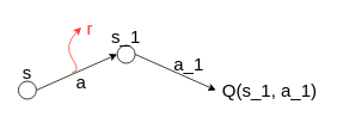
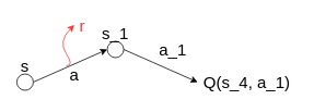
  <mxCell id="0" />
  <mxCell id="1" parent="0" />
  <mxCell id="2" value="" style="endArrow=classic;html=1;" edge="1" parent="1"><mxGeometry width="50" height="50" relative="1" as="geometry"><mxPoint x="40" y="100" as="sourcePoint" /><mxPoint x="130" y="60" as="targetPoint" /></mxGeometry></mxCell>
  <mxCell id="3" value="" style="ellipse;whiteSpace=wrap;html=1;aspect=fixed;" vertex="1" parent="1"><mxGeometry x="20" y="90" width="20" height="20" as="geometry" /></mxCell>
  <mxCell id="4" value="" style="ellipse;whiteSpace=wrap;html=1;aspect=fixed;" vertex="1" parent="1"><mxGeometry x="130" y="50" width="20" height="20" as="geometry" /></mxCell>
  <mxCell id="5" value="" style="endArrow=classic;html=1;" edge="1" parent="1"><mxGeometry width="50" height="50" relative="1" as="geometry"><mxPoint x="150" y="60" as="sourcePoint" /><mxPoint x="240" y="100" as="targetPoint" /></mxGeometry></mxCell>
  <mxCell id="6" value="&lt;font style=&quot;font-size: 20px&quot;&gt;s_1&lt;/font&gt;&lt;span style=&quot;color: rgba(0 , 0 , 0 , 0) ; font-family: monospace ; font-size: 0px ; white-space: nowrap&quot;&gt;%3CmxGraphModel%3E%3Croot%3E%3CmxCell%20id%3D%220%22%2F%3E%3CmxCell%20id%3D%221%22%20parent%3D%220%22%2F%3E%3CmxCell%20id%3D%222%22%20value%3D%22%26lt%3Bfont%20style%3D%26quot%3Bfont-size%3A%2020px%26quot%3B%26gt%3Bs%26lt%3B%2Ffont%26gt%3B%22%20style%3D%22text%3Bhtml%3D1%3BstrokeColor%3Dnone%3BfillColor%3Dnone%3Balign%3Dcenter%3BverticalAlign%3Dmiddle%3BwhiteSpace%3Dwrap%3Brounded%3D0%3B%22%20vertex%3D%221%22%20parent%3D%221%22%3E%3CmxGeometry%20x%3D%22300%22%20y%3D%22170%22%20width%3D%2240%22%20height%3D%2220%22%20as%3D%22geometry%22%2F%3E%3C%2FmxCell%3E%3C%2Froot%3E%3C%2FmxGraphModel%2&lt;/span&gt;" style="text;html=1;strokeColor=none;fillColor=none;align=center;verticalAlign=middle;whiteSpace=wrap;rounded=0;" vertex="1" parent="1"><mxGeometry x="125" y="30" width="30" height="20" as="geometry" /></mxCell>
  <mxCell id="7" value="&lt;font style=&quot;font-size: 20px&quot;&gt;s&lt;/font&gt;&lt;span style=&quot;color: rgba(0 , 0 , 0 , 0) ; font-family: monospace ; font-size: 0px ; white-space: nowrap&quot;&gt;%3CmxGraphModel%3E%3Croot%3E%3CmxCell%20id%3D%220%22%2F%3E%3CmxCell%20id%3D%221%22%20parent%3D%220%22%2F%3E%3CmxCell%20id%3D%222%22%20value%3D%22%26lt%3Bfont%20style%3D%26quot%3Bfont-size%3A%2020px%26quot%3B%26gt%3Bs%26lt%3B%2Ffont%26gt%3B%22%20style%3D%22text%3Bhtml%3D1%3BstrokeColor%3Dnone%3BfillColor%3Dnone%3Balign%3Dcenter%3BverticalAlign%3Dmiddle%3BwhiteSpace%3Dwrap%3Brounded%3D0%3B%22%20vertex%3D%221%22%20parent%3D%221%22%3E%3CmxGeometry%20x%3D%22300%22%20y%3D%22170%22%20width%3D%2240%22%20height%3D%2220%22%20as%3D%22geometry%22%2F%3E%3C%2FmxCell%3E%3C%2Froot%3E%3C%2FmxGraphMo&lt;/span&gt;" style="text;html=1;strokeColor=none;fillColor=none;align=center;verticalAlign=middle;whiteSpace=wrap;rounded=0;" vertex="1" parent="1"><mxGeometry x="20" y="70" width="20" height="20" as="geometry" /></mxCell>
  <mxCell id="8" value="&lt;span style=&quot;font-size: 20px&quot;&gt;a&lt;/span&gt;" style="text;html=1;strokeColor=none;fillColor=none;align=center;verticalAlign=middle;whiteSpace=wrap;rounded=0;" vertex="1" parent="1"><mxGeometry x="80" y="80" width="20" height="20" as="geometry" /></mxCell>
  <mxCell id="9" value="" style="curved=1;endArrow=classic;html=1;strokeColor=#FF3333;" edge="1" parent="1"><mxGeometry width="50" height="50" relative="1" as="geometry"><mxPoint x="80" y="80" as="sourcePoint" /><mxPoint x="90" y="30" as="targetPoint" /><Array as="points"><mxPoint x="90" y="80" /><mxPoint x="70" y="50" /></Array></mxGeometry></mxCell>
  <mxCell id="10" value="&lt;font style=&quot;font-size: 20px&quot; color=&quot;#ff3333&quot;&gt;r&lt;/font&gt;" style="text;html=1;strokeColor=none;fillColor=none;align=center;verticalAlign=middle;whiteSpace=wrap;rounded=0;" vertex="1" parent="1"><mxGeometry x="90" y="20" width="20" height="20" as="geometry" /></mxCell>
- <mxCell id="11" value="&lt;span style=&quot;font-size: 20px&quot;&gt;Q(s_1, a_1)&lt;/span&gt;" style="text;html=1;strokeColor=none;fillColor=none;align=center;verticalAlign=middle;whiteSpace=wrap;rounded=0;" vertex="1" parent="1"><mxGeometry x="240" y="85" width="120" height="30" as="geometry" /></mxCell>
- <mxCell id="12" value="&lt;span style=&quot;font-size: 20px&quot;&gt;a_1&lt;/span&gt;" style="text;html=1;strokeColor=none;fillColor=none;align=center;verticalAlign=middle;whiteSpace=wrap;rounded=0;" vertex="1" parent="1"><mxGeometry x="200" y="60" width="20" height="20" as="geometry" /></mxCell>
+ <mxCell id="11" value="&lt;span style=&quot;font-size: 20px&quot;&gt;Q(s_4, a_1)&lt;/span&gt;" style="text;html=1;strokeColor=none;fillColor=none;align=center;verticalAlign=middle;whiteSpace=wrap;rounded=0;" vertex="1" parent="1"><mxGeometry x="240" y="85" width="120" height="30" as="geometry" /></mxCell>
+ <mxCell id="12" value="&lt;span style=&quot;font-size: 20px&quot;&gt;a_1&lt;/span&gt;" style="text;html=1;strokeColor=none;fillColor=none;align=center;verticalAlign=middle;whiteSpace=wrap;rounded=0;" vertex="1" parent="1"><mxGeometry x="200" y="50" width="20" height="20" as="geometry" /></mxCell>
